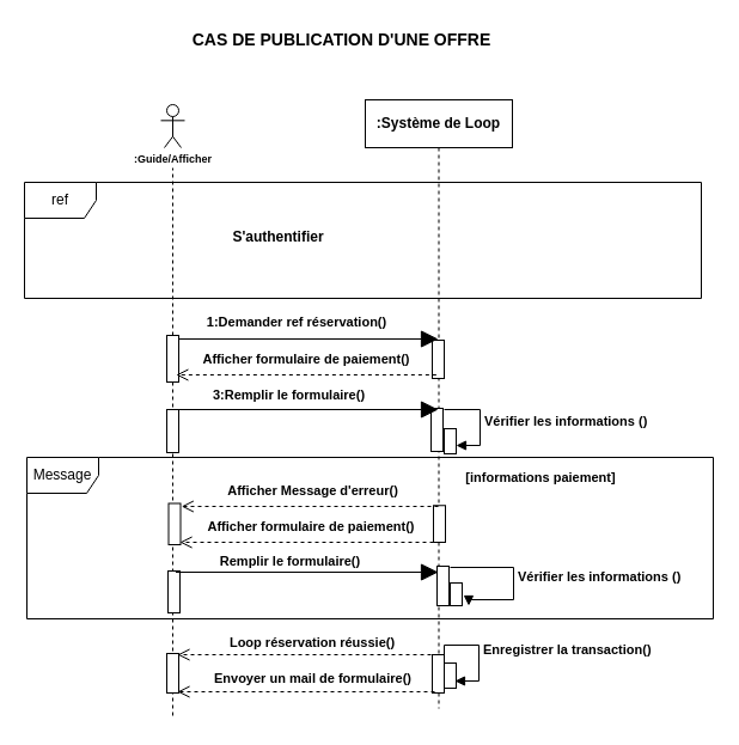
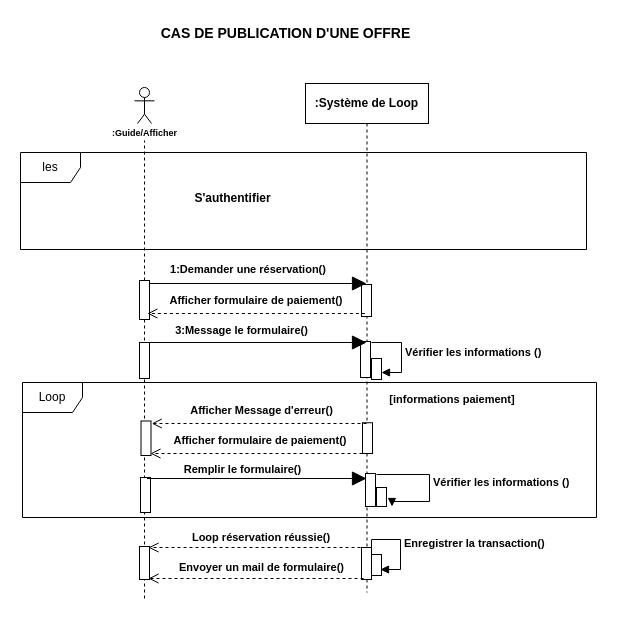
  <mxCell id="0" />
  <mxCell id="1" parent="0" />
  <mxCell id="2" value="&lt;b&gt;:Système de Loop&lt;/b&gt;" style="shape=umlLifeline;perimeter=lifelinePerimeter;whiteSpace=wrap;html=1;container=0;dropTarget=0;collapsible=0;recursiveResize=0;outlineConnect=0;portConstraint=eastwest;newEdgeStyle={&quot;edgeStyle&quot;:&quot;elbowEdgeStyle&quot;,&quot;elbow&quot;:&quot;vertical&quot;,&quot;curved&quot;:0,&quot;rounded&quot;:0};fillColor=light-dark(#FFFFFF, #ffffff);strokeColor=light-dark(#000000,#000000);labelBackgroundColor=none;fontColor=light-dark(#000000,#000000);" vertex="1" parent="1"><mxGeometry x="305" y="83" width="123" height="509" as="geometry" /></mxCell>
  <mxCell id="3" value="" style="html=1;points=[[0,0,0,0,5],[0,1,0,0,-5],[1,0,0,0,5],[1,1,0,0,-5]];perimeter=orthogonalPerimeter;outlineConnect=0;targetShapes=umlLifeline;portConstraint=eastwest;newEdgeStyle={&quot;curved&quot;:0,&quot;rounded&quot;:0};fillColor=light-dark(#FFFFFF,#FFFFFF);strokeColor=light-dark(#000000,#000000);" vertex="1" parent="2"><mxGeometry x="55" y="258" width="10" height="36" as="geometry" /></mxCell>
  <mxCell id="4" value="" style="html=1;points=[[0,0,0,0,5],[0,1,0,0,-5],[1,0,0,0,5],[1,1,0,0,-5]];perimeter=orthogonalPerimeter;outlineConnect=0;targetShapes=umlLifeline;portConstraint=eastwest;newEdgeStyle={&quot;curved&quot;:0,&quot;rounded&quot;:0};fillColor=light-dark(#FFFFFF,#FFFFFF);strokeColor=light-dark(#000000,#000000);" vertex="1" parent="2"><mxGeometry x="56" y="464" width="10" height="32" as="geometry" /></mxCell>
  <mxCell id="5" value="" style="html=1;points=[[0,0,0,0,5],[0,1,0,0,-5],[1,0,0,0,5],[1,1,0,0,-5]];perimeter=orthogonalPerimeter;outlineConnect=0;targetShapes=umlLifeline;portConstraint=eastwest;newEdgeStyle={&quot;curved&quot;:0,&quot;rounded&quot;:0};" vertex="1" parent="2"><mxGeometry x="66" y="471" width="10" height="21" as="geometry" /></mxCell>
  <mxCell id="6" value="&lt;b&gt;&lt;font style=&quot;font-size: 11px;&quot;&gt;Enregistrer la transaction()&lt;/font&gt;&lt;/b&gt;" style="html=1;align=left;spacingLeft=2;endArrow=block;rounded=0;edgeStyle=orthogonalEdgeStyle;curved=0;rounded=0;exitX=1;exitY=0;exitDx=0;exitDy=5;exitPerimeter=0;" edge="1" parent="2" source="4"><mxGeometry relative="1" as="geometry"><mxPoint x="65" y="456" as="sourcePoint" /><Array as="points"><mxPoint x="66" y="456" /><mxPoint x="95" y="456" /><mxPoint x="95" y="486" /></Array><mxPoint x="75" y="486" as="targetPoint" /></mxGeometry></mxCell>
  <mxCell id="7" value="" style="html=1;points=[[0,0,0,0,5],[0,1,0,0,-5],[1,0,0,0,5],[1,1,0,0,-5]];perimeter=orthogonalPerimeter;outlineConnect=0;targetShapes=umlLifeline;portConstraint=eastwest;newEdgeStyle={&quot;curved&quot;:0,&quot;rounded&quot;:0};fillColor=light-dark(#FFFFFF,#FFFFFF);strokeColor=light-dark(#000000,#000000);" vertex="1" parent="2"><mxGeometry x="57" y="339.25" width="10" height="30.75" as="geometry" /></mxCell>
  <mxCell id="8" value="" style="html=1;points=[[0,0,0,0,5],[0,1,0,0,-5],[1,0,0,0,5],[1,1,0,0,-5]];perimeter=orthogonalPerimeter;outlineConnect=0;targetShapes=umlLifeline;portConstraint=eastwest;newEdgeStyle={&quot;curved&quot;:0,&quot;rounded&quot;:0};fillColor=light-dark(#FFFFFF,#FFFFFF);strokeColor=light-dark(#000000,#000000);" vertex="1" parent="2"><mxGeometry x="56" y="201" width="10" height="32" as="geometry" /></mxCell>
  <mxCell id="9" value="" style="shape=umlLifeline;perimeter=lifelinePerimeter;whiteSpace=wrap;html=1;container=1;dropTarget=0;collapsible=0;recursiveResize=0;outlineConnect=0;portConstraint=eastwest;newEdgeStyle={&quot;curved&quot;:0,&quot;rounded&quot;:0};participant=umlActor;fillColor=light-dark(#FFFFFF,#000000);strokeColor=light-dark(#000000,#000000);" vertex="1" parent="1"><mxGeometry x="134" y="87" width="20" height="514" as="geometry" /></mxCell>
  <mxCell id="10" value="" style="html=1;points=[[0,0,0,0,5],[0,1,0,0,-5],[1,0,0,0,5],[1,1,0,0,-5]];perimeter=orthogonalPerimeter;outlineConnect=0;targetShapes=umlLifeline;portConstraint=eastwest;newEdgeStyle={&quot;curved&quot;:0,&quot;rounded&quot;:0};fillColor=light-dark(#FFFFFF,#FFFFFF);strokeColor=light-dark(#000000,#000000);" vertex="1" parent="9"><mxGeometry x="5" y="255" width="10" height="36" as="geometry" /></mxCell>
  <mxCell id="11" value="" style="html=1;points=[[0,0,0,0,5],[0,1,0,0,-5],[1,0,0,0,5],[1,1,0,0,-5]];perimeter=orthogonalPerimeter;outlineConnect=0;targetShapes=umlLifeline;portConstraint=eastwest;newEdgeStyle={&quot;curved&quot;:0,&quot;rounded&quot;:0};fillColor=light-dark(#FFFFFF,#FFFFFF);strokeColor=light-dark(#000000,#000000);" vertex="1" parent="9"><mxGeometry x="5" y="459" width="10" height="33" as="geometry" /></mxCell>
  <mxCell id="12" value="" style="html=1;points=[[0,0,0,0,5],[0,1,0,0,-5],[1,0,0,0,5],[1,1,0,0,-5]];perimeter=orthogonalPerimeter;outlineConnect=0;targetShapes=umlLifeline;portConstraint=eastwest;newEdgeStyle={&quot;curved&quot;:0,&quot;rounded&quot;:0};fillColor=light-dark(#FFFFFF,#FFFFFF);strokeColor=light-dark(#000000,#000000);" vertex="1" parent="9"><mxGeometry x="5" y="193" width="10" height="39" as="geometry" /></mxCell>
  <mxCell id="13" value="" style="endArrow=block;endFill=1;endSize=12;html=1;rounded=0;strokeColor=light-dark(#000000,#000000);" edge="1" parent="1" target="2"><mxGeometry width="160" relative="1" as="geometry"><mxPoint x="146" y="342" as="sourcePoint" /><mxPoint x="295" y="342" as="targetPoint" /></mxGeometry></mxCell>
- <mxCell id="14" value="&lt;font style=&quot;color: light-dark(rgb(0, 0, 0), rgb(0, 0, 0)); font-size: 11px;&quot;&gt;&lt;b style=&quot;&quot;&gt;3:Remplir le formulaire()&lt;/b&gt;&lt;/font&gt;" style="text;html=1;align=center;verticalAlign=middle;whiteSpace=wrap;rounded=0;" vertex="1" parent="1"><mxGeometry x="169" y="321" width="145.08" height="17" as="geometry" /></mxCell>
+ <mxCell id="14" value="&lt;font style=&quot;color: light-dark(rgb(0, 0, 0), rgb(0, 0, 0)); font-size: 11px;&quot;&gt;&lt;b style=&quot;&quot;&gt;3:Message le formulaire()&lt;/b&gt;&lt;/font&gt;" style="text;html=1;align=center;verticalAlign=middle;whiteSpace=wrap;rounded=0;" vertex="1" parent="1"><mxGeometry x="169" y="321" width="145.08" height="17" as="geometry" /></mxCell>
  <mxCell id="15" value="" style="html=1;verticalAlign=bottom;endArrow=open;dashed=1;endSize=8;curved=0;rounded=0;strokeColor=light-dark(#000000,#000000);" edge="1" parent="1"><mxGeometry relative="1" as="geometry"><mxPoint x="366" y="547" as="sourcePoint" /><mxPoint x="148" y="547" as="targetPoint" /></mxGeometry></mxCell>
  <mxCell id="16" value="&lt;font style=&quot;color: light-dark(rgb(0, 0, 0), rgb(0, 0, 0)); font-size: 11px;&quot;&gt;&lt;b style=&quot;&quot;&gt;Loop réservation réussie()&lt;/b&gt;&lt;/font&gt;" style="text;html=1;align=center;verticalAlign=middle;whiteSpace=wrap;rounded=0;" vertex="1" parent="1"><mxGeometry x="172.36" y="528" width="178" height="17" as="geometry" /></mxCell>
- <mxCell id="17" value="&lt;font style=&quot;font-size: 11px;&quot;&gt;&lt;font style=&quot;&quot;&gt;&lt;b style=&quot;&quot;&gt;1:Demander ref réservation&lt;/b&gt;&lt;/font&gt;&lt;b style=&quot;background-color: transparent; color: light-dark(rgb(0, 0, 0), rgb(255, 255, 255));&quot;&gt;()&lt;/b&gt;&lt;/font&gt;" style="text;html=1;align=center;verticalAlign=middle;whiteSpace=wrap;rounded=0;" vertex="1" parent="1"><mxGeometry x="162.36" y="258" width="172" height="22" as="geometry" /></mxCell>
+ <mxCell id="17" value="&lt;font style=&quot;font-size: 11px;&quot;&gt;&lt;font style=&quot;&quot;&gt;&lt;b style=&quot;&quot;&gt;1:Demander une réservation&lt;/b&gt;&lt;/font&gt;&lt;b style=&quot;background-color: transparent; color: light-dark(rgb(0, 0, 0), rgb(255, 255, 255));&quot;&gt;()&lt;/b&gt;&lt;/font&gt;" style="text;html=1;align=center;verticalAlign=middle;whiteSpace=wrap;rounded=0;" vertex="1" parent="1"><mxGeometry x="162.36" y="258" width="172" height="22" as="geometry" /></mxCell>
  <mxCell id="18" value="&lt;font style=&quot;font-size: 9px;&quot;&gt;&lt;b&gt;:Guide/Afficher&lt;/b&gt;&lt;/font&gt;" style="text;html=1;align=center;verticalAlign=middle;whiteSpace=wrap;rounded=0;fillColor=#FFFFFF;" vertex="1" parent="1"><mxGeometry x="114" y="123" width="61" height="17" as="geometry" /></mxCell>
  <mxCell id="19" value="&lt;font style=&quot;font-size: 11px;&quot;&gt;&lt;b style=&quot;&quot;&gt;Vérifier les informations ()&lt;/b&gt;&lt;/font&gt;" style="html=1;align=left;spacingLeft=2;endArrow=block;rounded=0;edgeStyle=orthogonalEdgeStyle;curved=0;rounded=0;" edge="1" parent="1"><mxGeometry relative="1" as="geometry"><mxPoint x="371" y="342" as="sourcePoint" /><Array as="points"><mxPoint x="401" y="342" /><mxPoint x="401" y="372" /></Array><mxPoint x="381" y="372" as="targetPoint" /></mxGeometry></mxCell>
  <mxCell id="20" value="" style="html=1;points=[[0,0,0,0,5],[0,1,0,0,-5],[1,0,0,0,5],[1,1,0,0,-5]];perimeter=orthogonalPerimeter;outlineConnect=0;targetShapes=umlLifeline;portConstraint=eastwest;newEdgeStyle={&quot;curved&quot;:0,&quot;rounded&quot;:0};" vertex="1" parent="1"><mxGeometry x="371" y="358" width="10" height="21" as="geometry" /></mxCell>
  <mxCell id="21" value="S'authentifier" style="text;align=center;fontStyle=1;verticalAlign=middle;spacingLeft=3;spacingRight=3;strokeColor=none;rotatable=0;points=[[0,0.5],[1,0.5]];portConstraint=eastwest;html=1;" vertex="1" parent="1"><mxGeometry x="192" y="185" width="80" height="26" as="geometry" /></mxCell>
  <mxCell id="22" value="" style="endArrow=block;endFill=1;endSize=12;html=1;rounded=0;strokeColor=light-dark(#000000,#000000);" edge="1" parent="1" target="2"><mxGeometry width="160" relative="1" as="geometry"><mxPoint x="149" y="283" as="sourcePoint" /><mxPoint x="298" y="283" as="targetPoint" /></mxGeometry></mxCell>
  <mxCell id="23" value="" style="html=1;verticalAlign=bottom;endArrow=open;dashed=1;endSize=8;curved=0;rounded=0;strokeColor=light-dark(#000000,#000000);" edge="1" parent="1"><mxGeometry relative="1" as="geometry"><mxPoint x="364.36" y="313" as="sourcePoint" /><mxPoint x="146.86" y="313" as="targetPoint" /></mxGeometry></mxCell>
  <mxCell id="24" value="&lt;font style=&quot;font-size: 11px;&quot;&gt;&lt;b style=&quot;&quot;&gt;Afficher formulaire de paiement()&lt;/b&gt;&lt;/font&gt;" style="text;html=1;align=center;verticalAlign=middle;whiteSpace=wrap;rounded=0;" vertex="1" parent="1"><mxGeometry x="162.36" y="289" width="188" height="22" as="geometry" /></mxCell>
- <mxCell id="25" value="ref" style="shape=umlFrame;whiteSpace=wrap;html=1;pointerEvents=0;fillColor=#FFFFFF;fillStyle=auto;" vertex="1" parent="1"><mxGeometry x="20" y="152" width="566" height="97" as="geometry" /></mxCell>
+ <mxCell id="25" value="les" style="shape=umlFrame;whiteSpace=wrap;html=1;pointerEvents=0;fillColor=#FFFFFF;fillStyle=auto;" vertex="1" parent="1"><mxGeometry x="20" y="152" width="566" height="97" as="geometry" /></mxCell>
  <mxCell id="26" value="&lt;font style=&quot;font-size: 14px;&quot;&gt;CAS DE PUBLICATION D'UNE OFFRE&lt;/font&gt;" style="text;align=center;fontStyle=1;verticalAlign=middle;spacingLeft=3;spacingRight=3;strokeColor=none;rotatable=0;points=[[0,0.5],[1,0.5]];portConstraint=eastwest;html=1;" vertex="1" parent="1"><mxGeometry x="245" y="20" width="80" height="26" as="geometry" /></mxCell>
  <mxCell id="27" value="" style="html=1;points=[[0,0,0,0,5],[0,1,0,0,-5],[1,0,0,0,5],[1,1,0,0,-5]];perimeter=orthogonalPerimeter;outlineConnect=0;targetShapes=umlLifeline;portConstraint=eastwest;newEdgeStyle={&quot;curved&quot;:0,&quot;rounded&quot;:0};fillColor=light-dark(#FFFFFF,#FFFFFF);strokeColor=light-dark(#000000,#000000);" vertex="1" parent="1"><mxGeometry x="140" y="477" width="10" height="35" as="geometry" /></mxCell>
  <mxCell id="28" value="" style="html=1;points=[[0,0,0,0,5],[0,1,0,0,-5],[1,0,0,0,5],[1,1,0,0,-5]];perimeter=orthogonalPerimeter;outlineConnect=0;targetShapes=umlLifeline;portConstraint=eastwest;newEdgeStyle={&quot;curved&quot;:0,&quot;rounded&quot;:0};fillColor=light-dark(#FFFFFF,#FFFFFF);strokeColor=light-dark(#000000,#000000);" vertex="1" parent="1"><mxGeometry x="365" y="473" width="10" height="33" as="geometry" /></mxCell>
  <mxCell id="29" value="&lt;b style=&quot;&quot;&gt;&lt;font style=&quot;font-size: 11px;&quot;&gt;Vérifier les informations ()&lt;/font&gt;&lt;/b&gt;" style="html=1;align=left;spacingLeft=2;endArrow=block;rounded=0;edgeStyle=orthogonalEdgeStyle;curved=0;rounded=0;" edge="1" parent="1"><mxGeometry x="0.002" relative="1" as="geometry"><mxPoint x="376" y="474" as="sourcePoint" /><Array as="points"><mxPoint x="429" y="474" /><mxPoint x="429" y="501" /><mxPoint x="392" y="501" /></Array><mxPoint x="391.5" y="506" as="targetPoint" /><mxPoint as="offset" /></mxGeometry></mxCell>
  <mxCell id="30" value="&lt;font style=&quot;color: light-dark(rgb(0, 0, 0), rgb(0, 0, 0)); font-size: 11px;&quot;&gt;&lt;b style=&quot;&quot;&gt;Afficher Message d'erreur()&lt;/b&gt;&lt;/font&gt;" style="text;html=1;align=center;verticalAlign=middle;whiteSpace=wrap;rounded=0;" vertex="1" parent="1"><mxGeometry x="166.84" y="401" width="189.04" height="17" as="geometry" /></mxCell>
  <mxCell id="31" value="" style="endArrow=block;endFill=1;endSize=12;html=1;rounded=0;strokeColor=light-dark(#000000,#000000);" edge="1" parent="1" target="2"><mxGeometry width="160" relative="1" as="geometry"><mxPoint x="146.5" y="478" as="sourcePoint" /><mxPoint x="301" y="478" as="targetPoint" /></mxGeometry></mxCell>
  <mxCell id="32" value="&lt;font style=&quot;color: light-dark(rgb(0, 0, 0), rgb(0, 0, 0)); font-size: 11px;&quot;&gt;&lt;b&gt;Remplir le formulaire()&lt;/b&gt;&lt;/font&gt;" style="text;html=1;align=center;verticalAlign=middle;whiteSpace=wrap;rounded=0;fontSize=9;" vertex="1" parent="1"><mxGeometry x="163.88" y="461" width="156.76" height="16" as="geometry" /></mxCell>
  <mxCell id="33" value="" style="html=1;verticalAlign=bottom;endArrow=open;dashed=1;endSize=8;curved=0;rounded=0;strokeColor=light-dark(#000000,#000000);" edge="1" parent="1" source="2"><mxGeometry relative="1" as="geometry"><mxPoint x="302" y="423" as="sourcePoint" /><mxPoint x="151.28" y="423" as="targetPoint" /></mxGeometry></mxCell>
- <mxCell id="34" value="Message" style="shape=umlFrame;whiteSpace=wrap;html=1;pointerEvents=0;" vertex="1" parent="1"><mxGeometry x="22" y="382" width="574" height="135" as="geometry" /></mxCell>
+ <mxCell id="34" value="Loop" style="shape=umlFrame;whiteSpace=wrap;html=1;pointerEvents=0;" vertex="1" parent="1"><mxGeometry x="22" y="382" width="574" height="135" as="geometry" /></mxCell>
  <mxCell id="35" value="&lt;font style=&quot;color: light-dark(rgb(0, 0, 0), rgb(0, 0, 0)); font-size: 11px;&quot;&gt;&lt;b style=&quot;&quot;&gt;[informations paiement]&amp;nbsp;&lt;/b&gt;&lt;/font&gt;" style="text;html=1;align=center;verticalAlign=middle;whiteSpace=wrap;rounded=0;" vertex="1" parent="1"><mxGeometry x="377" y="384" width="153" height="30" as="geometry" /></mxCell>
  <mxCell id="36" value="" style="html=1;points=[[0,0,0,0,5],[0,1,0,0,-5],[1,0,0,0,5],[1,1,0,0,-5]];perimeter=orthogonalPerimeter;outlineConnect=0;targetShapes=umlLifeline;portConstraint=eastwest;newEdgeStyle={&quot;curved&quot;:0,&quot;rounded&quot;:0};fillColor=light-dark(#FFFFFF,#FFFFFF);strokeColor=light-dark(#000000,#000000);" vertex="1" parent="1"><mxGeometry x="140.5" y="420.5" width="10" height="34.5" as="geometry" /></mxCell>
  <mxCell id="37" value="" style="html=1;verticalAlign=bottom;endArrow=open;dashed=1;endSize=8;curved=0;rounded=0;strokeColor=light-dark(#000000,#000000);" edge="1" parent="1" source="7"><mxGeometry relative="1" as="geometry"><mxPoint x="303" y="453" as="sourcePoint" /><mxPoint x="150" y="453" as="targetPoint" /></mxGeometry></mxCell>
  <mxCell id="38" value="" style="html=1;points=[[0,0,0,0,5],[0,1,0,0,-5],[1,0,0,0,5],[1,1,0,0,-5]];perimeter=orthogonalPerimeter;outlineConnect=0;targetShapes=umlLifeline;portConstraint=eastwest;newEdgeStyle={&quot;curved&quot;:0,&quot;rounded&quot;:0};fillColor=light-dark(#FFFFFF,#FFFFFF);strokeColor=light-dark(#000000,#000000);" vertex="1" parent="1"><mxGeometry x="376" y="487" width="10" height="19" as="geometry" /></mxCell>
  <mxCell id="39" value="&lt;font style=&quot;font-size: 11px;&quot;&gt;&lt;b style=&quot;&quot;&gt;Afficher formulaire de paiement()&lt;/b&gt;&lt;/font&gt;" style="text;html=1;align=center;verticalAlign=middle;whiteSpace=wrap;rounded=0;" vertex="1" parent="1"><mxGeometry x="163.88" y="429" width="192" height="22" as="geometry" /></mxCell>
  <mxCell id="40" value="" style="html=1;verticalAlign=bottom;endArrow=open;dashed=1;endSize=8;curved=0;rounded=0;strokeColor=light-dark(#000000,#000000);" edge="1" parent="1"><mxGeometry relative="1" as="geometry"><mxPoint x="363" y="578" as="sourcePoint" /><mxPoint x="148" y="578" as="targetPoint" /></mxGeometry></mxCell>
  <mxCell id="41" value="&lt;font style=&quot;color: light-dark(rgb(0, 0, 0), rgb(0, 0, 0)); font-size: 11px;&quot;&gt;&lt;b style=&quot;&quot;&gt;Envoyer un mail de formulaire()&lt;/b&gt;&lt;/font&gt;" style="text;html=1;align=center;verticalAlign=middle;whiteSpace=wrap;rounded=0;" vertex="1" parent="1"><mxGeometry x="163.79" y="558" width="195.14" height="17" as="geometry" /></mxCell>
